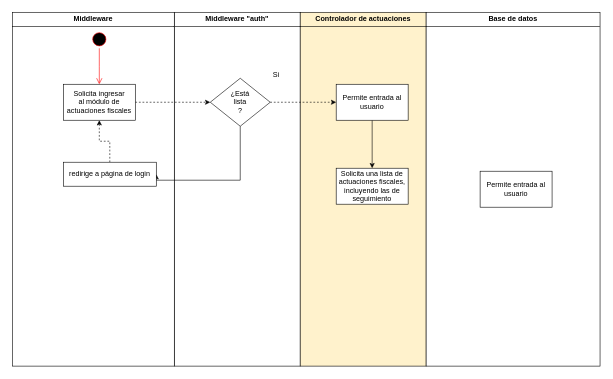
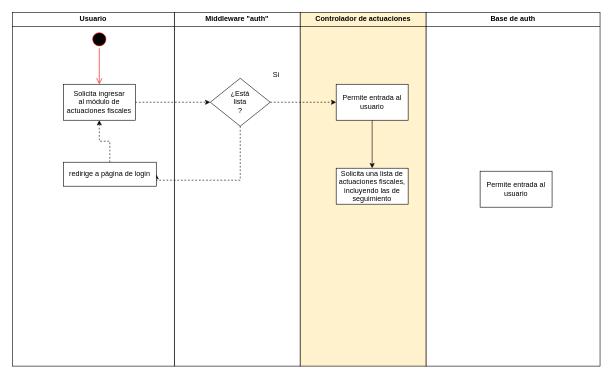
  <mxCell id="0" />
  <mxCell id="1" parent="0" />
  <mxCell id="2" value="&lt;p style=&quot;margin:0px;margin-top:4px;text-align:center;&quot;&gt;&lt;b&gt;Middleware &quot;auth&quot;&lt;/b&gt;&lt;/p&gt;&lt;hr size=&quot;1&quot; style=&quot;border-style:solid;&quot;&gt;&lt;div style=&quot;height:2px;&quot;&gt;&lt;/div&gt;" style="verticalAlign=top;align=left;overflow=fill;html=1;whiteSpace=wrap;" parent="1" vertex="1"><mxGeometry x="290" y="20" width="210" height="590" as="geometry" /></mxCell>
  <mxCell id="3" value="&lt;p style=&quot;margin:0px;margin-top:4px;text-align:center;&quot;&gt;&lt;b&gt;Controlador de actuaciones&lt;/b&gt;&lt;/p&gt;&lt;hr size=&quot;1&quot; style=&quot;border-style:solid;&quot;&gt;&lt;div style=&quot;height:2px;&quot;&gt;&lt;/div&gt;" style="verticalAlign=top;align=left;overflow=fill;html=1;whiteSpace=wrap;fillColor=#fff2cc;" parent="1" vertex="1"><mxGeometry x="500" y="20" width="210" height="590" as="geometry" /></mxCell>
- <mxCell id="4" value="&lt;p style=&quot;margin:0px;margin-top:4px;text-align:center;&quot;&gt;&lt;b&gt;Middleware&lt;/b&gt;&lt;/p&gt;&lt;hr size=&quot;1&quot; style=&quot;border-style:solid;&quot;&gt;&lt;div style=&quot;height:2px;&quot;&gt;&lt;/div&gt;" style="verticalAlign=top;align=left;overflow=fill;html=1;whiteSpace=wrap;" parent="1" vertex="1"><mxGeometry x="20" y="20" width="270" height="590" as="geometry" /></mxCell>
+ <mxCell id="4" value="&lt;p style=&quot;margin:0px;margin-top:4px;text-align:center;&quot;&gt;&lt;b&gt;Usuario&lt;/b&gt;&lt;/p&gt;&lt;hr size=&quot;1&quot; style=&quot;border-style:solid;&quot;&gt;&lt;div style=&quot;height:2px;&quot;&gt;&lt;/div&gt;" style="verticalAlign=top;align=left;overflow=fill;html=1;whiteSpace=wrap;" parent="1" vertex="1"><mxGeometry x="20" y="20" width="270" height="590" as="geometry" /></mxCell>
  <mxCell id="5" value="" style="ellipse;html=1;shape=startState;fillColor=#000000;strokeColor=#ff0000;" parent="1" vertex="1"><mxGeometry x="150" y="50" width="30" height="30" as="geometry" /></mxCell>
  <mxCell id="6" value="" style="edgeStyle=orthogonalEdgeStyle;html=1;verticalAlign=bottom;endArrow=open;endSize=8;strokeColor=#ff0000;rounded=0;" parent="1" source="5" edge="1"><mxGeometry relative="1" as="geometry"><mxPoint x="165" y="140" as="targetPoint" /></mxGeometry></mxCell>
- <mxCell id="7" value="&lt;p style=&quot;margin:0px;margin-top:4px;text-align:center;&quot;&gt;&lt;b&gt;Base de datos&lt;/b&gt;&lt;/p&gt;&lt;hr size=&quot;1&quot; style=&quot;border-style:solid;&quot;&gt;&lt;div style=&quot;height:2px;&quot;&gt;&lt;/div&gt;" style="verticalAlign=top;align=left;overflow=fill;html=1;whiteSpace=wrap;" parent="1" vertex="1"><mxGeometry x="710" y="20" width="290" height="590" as="geometry" /></mxCell>
+ <mxCell id="7" value="&lt;p style=&quot;margin:0px;margin-top:4px;text-align:center;&quot;&gt;&lt;b&gt;Base de auth&lt;/b&gt;&lt;/p&gt;&lt;hr size=&quot;1&quot; style=&quot;border-style:solid;&quot;&gt;&lt;div style=&quot;height:2px;&quot;&gt;&lt;/div&gt;" style="verticalAlign=top;align=left;overflow=fill;html=1;whiteSpace=wrap;" parent="1" vertex="1"><mxGeometry x="710" y="20" width="290" height="590" as="geometry" /></mxCell>
  <mxCell id="8" style="edgeStyle=orthogonalEdgeStyle;rounded=0;orthogonalLoop=1;jettySize=auto;html=1;dashed=1;" edge="1" parent="1" source="9" target="12"><mxGeometry relative="1" as="geometry" /></mxCell>
  <mxCell id="9" value="Solicita ingresar&lt;div&gt;al módulo de actuaciones fiscales&lt;/div&gt;" style="rounded=0;whiteSpace=wrap;html=1;" parent="1" vertex="1"><mxGeometry x="105" y="140" width="120" height="60" as="geometry" /></mxCell>
- <mxCell id="10" style="edgeStyle=orthogonalEdgeStyle;rounded=0;orthogonalLoop=1;jettySize=auto;html=1;entryX=1;entryY=0.5;entryDx=0;entryDy=0;dashed=0;" edge="1" parent="1" source="12" target="14"><mxGeometry relative="1" as="geometry"><Array as="points"><mxPoint x="400" y="300" /></Array></mxGeometry></mxCell>
+ <mxCell id="10" style="edgeStyle=orthogonalEdgeStyle;rounded=0;orthogonalLoop=1;jettySize=auto;html=1;entryX=1;entryY=0.5;entryDx=0;entryDy=0;dashed=1;" edge="1" parent="1" source="12" target="14"><mxGeometry relative="1" as="geometry"><Array as="points"><mxPoint x="400" y="300" /></Array></mxGeometry></mxCell>
  <mxCell id="11" style="edgeStyle=orthogonalEdgeStyle;rounded=0;orthogonalLoop=1;jettySize=auto;html=1;dashed=1;" edge="1" parent="1" source="12" target="17"><mxGeometry relative="1" as="geometry" /></mxCell>
  <mxCell id="12" value="&lt;div&gt;¿Está&lt;/div&gt;&lt;div&gt;lista&lt;br&gt;&lt;/div&gt;?" style="rhombus;whiteSpace=wrap;html=1;rounded=0;" vertex="1" parent="1"><mxGeometry x="350" y="130" width="100" height="80" as="geometry" /></mxCell>
  <mxCell id="13" style="edgeStyle=orthogonalEdgeStyle;rounded=0;orthogonalLoop=1;jettySize=auto;html=1;dashed=1;" edge="1" parent="1" source="14" target="9"><mxGeometry relative="1" as="geometry" /></mxCell>
  <mxCell id="14" value="redirige a página de login" style="rounded=0;whiteSpace=wrap;html=1;" vertex="1" parent="1"><mxGeometry x="105" y="270" width="155" height="40" as="geometry" /></mxCell>
  <mxCell id="15" value="Si" style="text;html=1;align=center;verticalAlign=middle;whiteSpace=wrap;rounded=0;" vertex="1" parent="1"><mxGeometry x="430" y="110" width="60" height="30" as="geometry" /></mxCell>
  <mxCell id="16" value="" style="edgeStyle=orthogonalEdgeStyle;rounded=0;orthogonalLoop=1;jettySize=auto;html=1;" edge="1" parent="1" source="17" target="18"><mxGeometry relative="1" as="geometry" /></mxCell>
  <mxCell id="17" value="Permite entrada al usuario" style="rounded=0;whiteSpace=wrap;html=1;" vertex="1" parent="1"><mxGeometry x="560" y="140" width="120" height="60" as="geometry" /></mxCell>
  <mxCell id="18" value="&lt;div&gt;Solicita una lista de&lt;/div&gt;&lt;div&gt;actuaciones fiscales, incluyendo las de seguimiento&lt;br&gt;&lt;/div&gt;" style="whiteSpace=wrap;html=1;rounded=0;" vertex="1" parent="1"><mxGeometry x="560" y="280" width="120" height="60" as="geometry" /></mxCell>
  <mxCell id="19" value="Permite entrada al usuario" style="rounded=0;whiteSpace=wrap;html=1;" vertex="1" parent="1"><mxGeometry x="800" y="285" width="120" height="60" as="geometry" /></mxCell>
